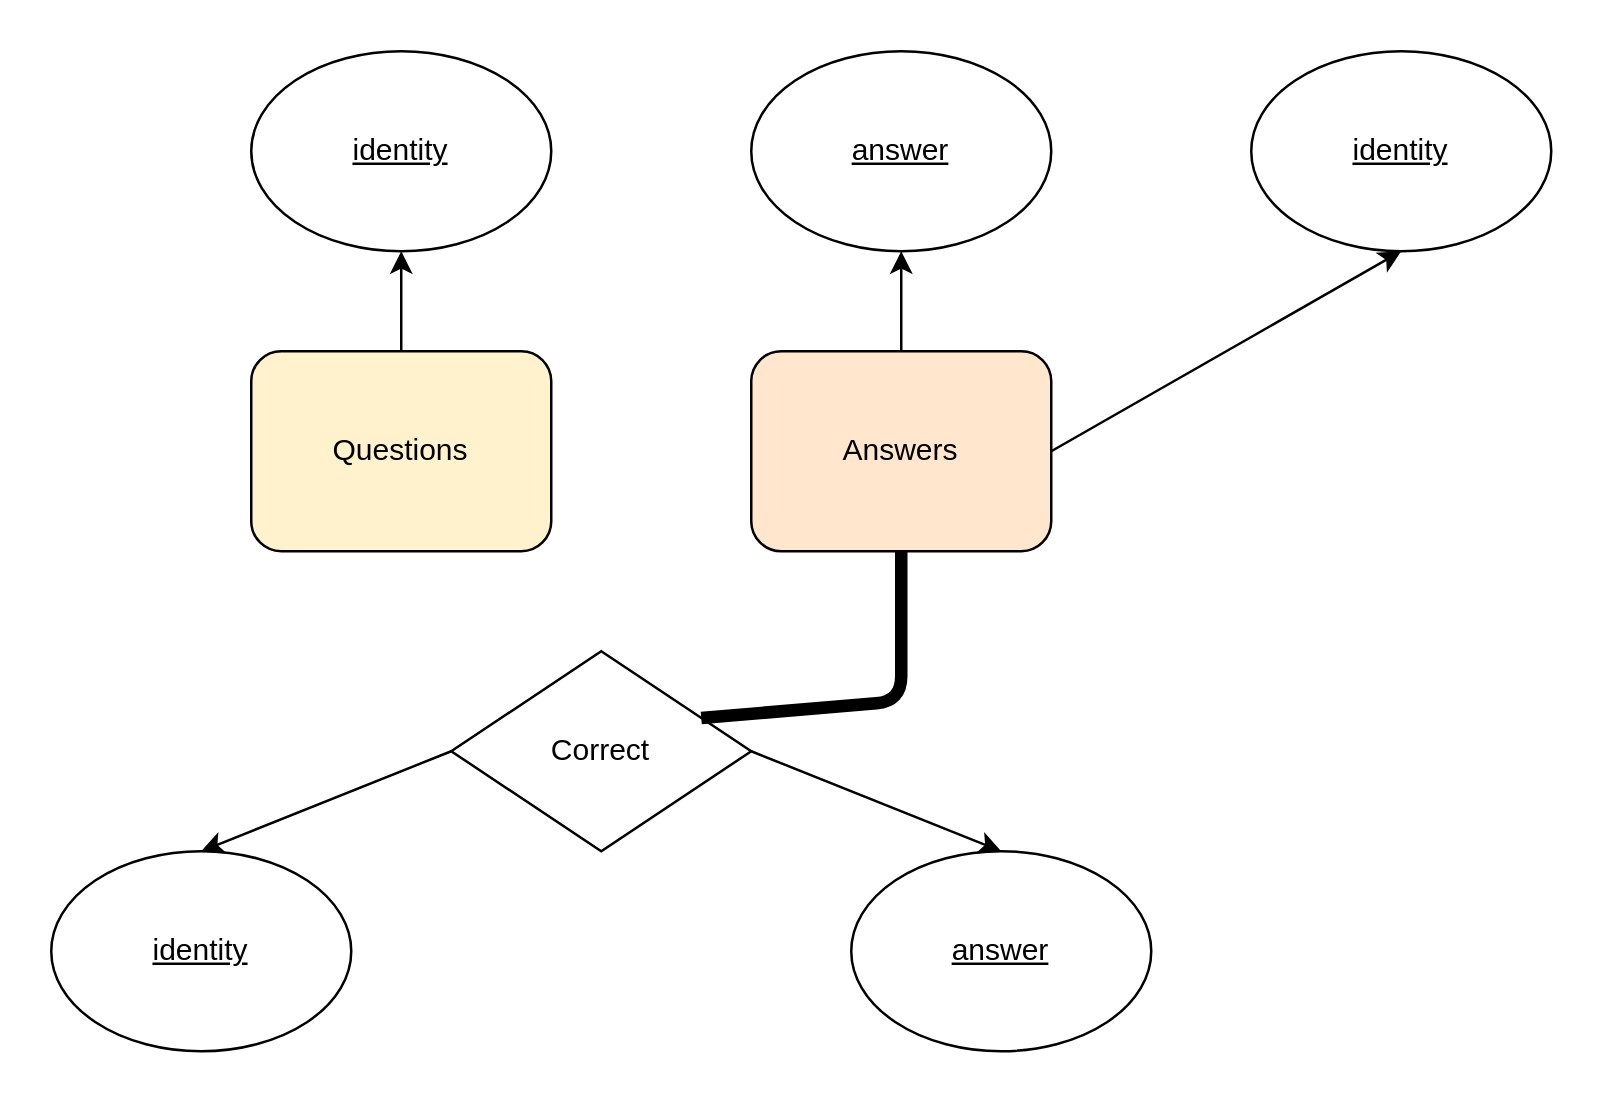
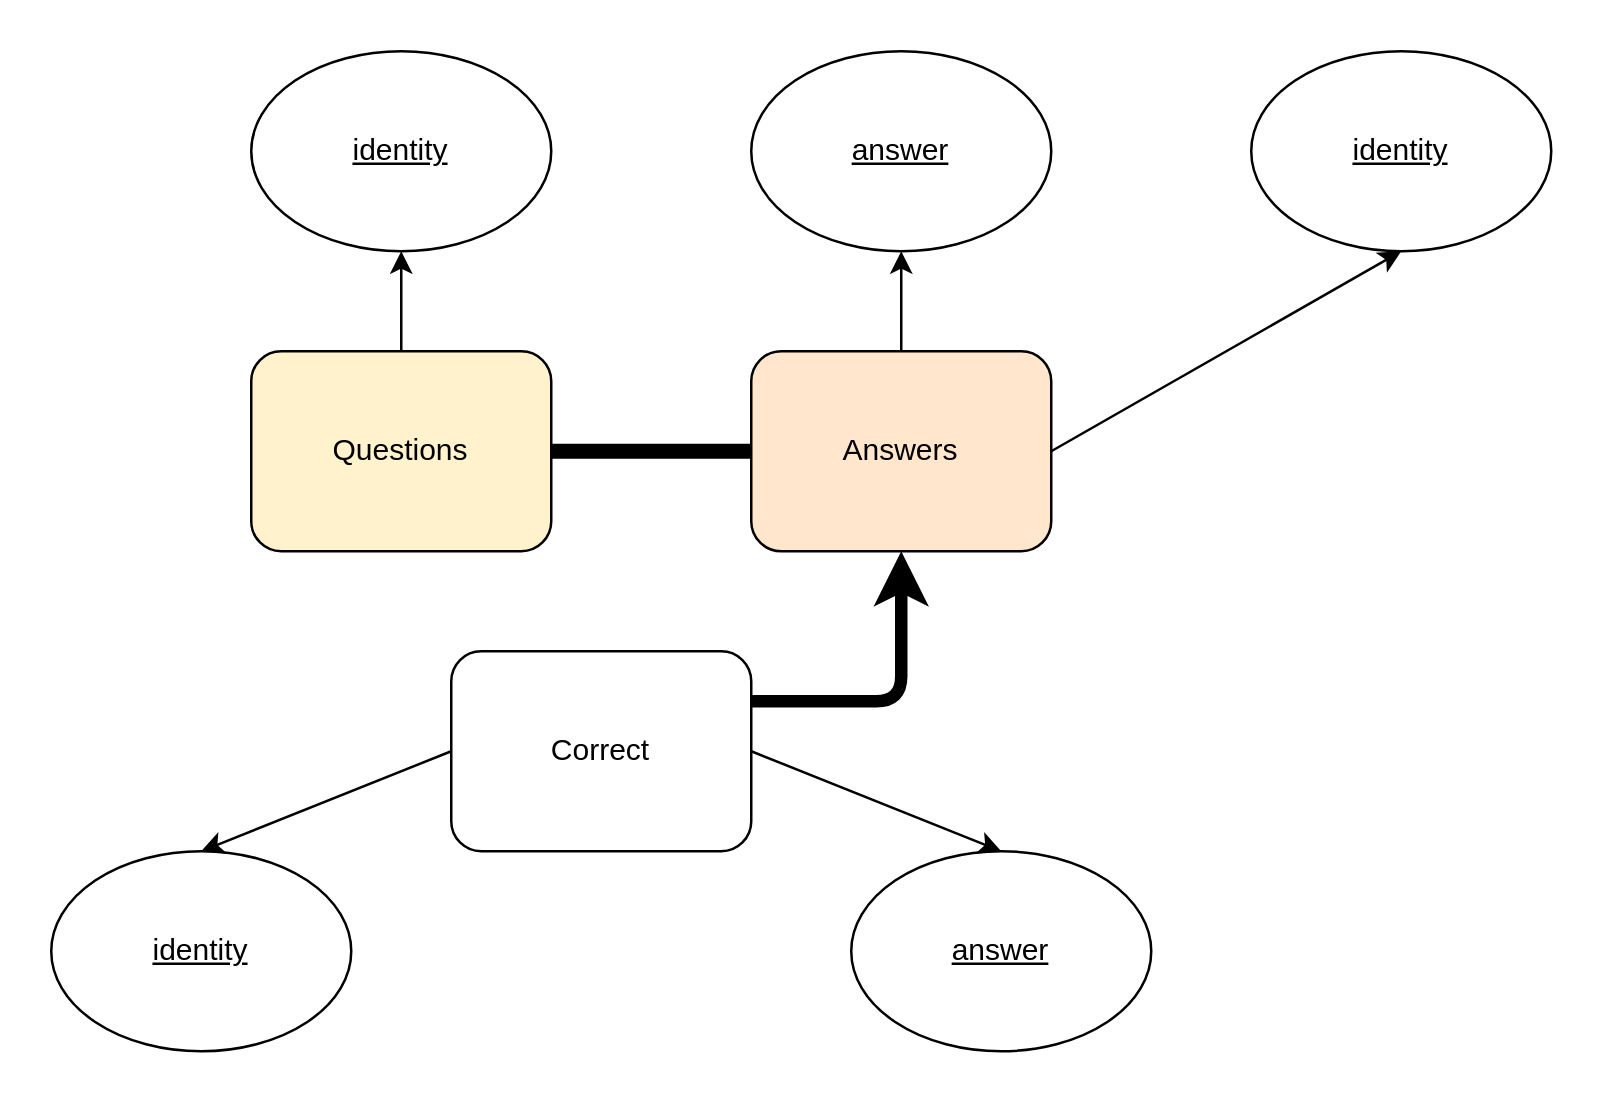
  <mxCell id="0" />
  <mxCell id="1" parent="0" />
  <mxCell id="2" value="Questions" style="rounded=1;whiteSpace=wrap;html=1;fillColor=#fff2cc;" vertex="1" parent="1"><mxGeometry x="100" y="140" width="120" height="80" as="geometry" /></mxCell>
  <mxCell id="3" value="&lt;u&gt;identity&lt;/u&gt;" style="ellipse;whiteSpace=wrap;html=1;" vertex="1" parent="1"><mxGeometry x="100" y="20" width="120" height="80" as="geometry" /></mxCell>
  <mxCell id="4" value="" style="endArrow=classic;html=1;entryX=0.5;entryY=1;entryDx=0;entryDy=0;exitX=0.5;exitY=0;exitDx=0;exitDy=0;" edge="1" parent="1" source="2" target="3"><mxGeometry width="50" height="50" relative="1" as="geometry"><mxPoint x="250" y="350" as="sourcePoint" /><mxPoint x="300" y="300" as="targetPoint" /></mxGeometry></mxCell>
  <mxCell id="5" value="Answers" style="rounded=1;whiteSpace=wrap;html=1;fillColor=#ffe6cc;" vertex="1" parent="1"><mxGeometry x="300" y="140" width="120" height="80" as="geometry" /></mxCell>
  <mxCell id="6" value="&lt;u&gt;answer&lt;/u&gt;" style="ellipse;whiteSpace=wrap;html=1;" vertex="1" parent="1"><mxGeometry x="300" y="20" width="120" height="80" as="geometry" /></mxCell>
  <mxCell id="7" value="" style="endArrow=classic;html=1;entryX=0.5;entryY=1;entryDx=0;entryDy=0;exitX=0.5;exitY=0;exitDx=0;exitDy=0;" edge="1" parent="1" source="5" target="6"><mxGeometry width="50" height="50" relative="1" as="geometry"><mxPoint x="250" y="350" as="sourcePoint" /><mxPoint x="300" y="300" as="targetPoint" /></mxGeometry></mxCell>
  <mxCell id="8" value="&lt;u&gt;identity&lt;/u&gt;" style="ellipse;whiteSpace=wrap;html=1;" vertex="1" parent="1"><mxGeometry x="500" y="20" width="120" height="80" as="geometry" /></mxCell>
  <mxCell id="9" value="" style="endArrow=classic;html=1;entryX=0.5;entryY=1;entryDx=0;entryDy=0;exitX=1;exitY=0.5;exitDx=0;exitDy=0;" edge="1" parent="1" source="5" target="8"><mxGeometry width="50" height="50" relative="1" as="geometry"><mxPoint x="250" y="350" as="sourcePoint" /><mxPoint x="300" y="300" as="targetPoint" /></mxGeometry></mxCell>
- <mxCell id="10" value="Correct" style="rhombus;whiteSpace=wrap;html=1;" vertex="1" parent="1"><mxGeometry x="180" y="260" width="120" height="80" as="geometry" /></mxCell>
+ <mxCell id="10" value="Correct" style="rounded=1;whiteSpace=wrap;html=1;" vertex="1" parent="1"><mxGeometry x="180" y="260" width="120" height="80" as="geometry" /></mxCell>
  <mxCell id="11" value="&lt;u&gt;identity&lt;/u&gt;" style="ellipse;whiteSpace=wrap;html=1;" vertex="1" parent="1"><mxGeometry x="20" y="340" width="120" height="80" as="geometry" /></mxCell>
  <mxCell id="12" value="&lt;u&gt;answer&lt;/u&gt;" style="ellipse;whiteSpace=wrap;html=1;" vertex="1" parent="1"><mxGeometry x="340" y="340" width="120" height="80" as="geometry" /></mxCell>
  <mxCell id="13" value="" style="endArrow=classic;html=1;exitX=0;exitY=0.5;exitDx=0;exitDy=0;entryX=0.5;entryY=0;entryDx=0;entryDy=0;" edge="1" parent="1" source="10" target="11"><mxGeometry width="50" height="50" relative="1" as="geometry"><mxPoint x="250" y="350" as="sourcePoint" /><mxPoint x="300" y="300" as="targetPoint" /></mxGeometry></mxCell>
  <mxCell id="14" value="" style="endArrow=classic;html=1;exitX=1;exitY=0.5;exitDx=0;exitDy=0;entryX=0.5;entryY=0;entryDx=0;entryDy=0;" edge="1" parent="1" source="10" target="12"><mxGeometry width="50" height="50" relative="1" as="geometry"><mxPoint x="250" y="350" as="sourcePoint" /><mxPoint x="300" y="300" as="targetPoint" /></mxGeometry></mxCell>
- <mxCell id="16" value="" style="endArrow=none;html=1;entryX=0.5;entryY=1;entryDx=0;entryDy=0;exitX=1;exitY=0.25;exitDx=0;exitDy=0;strokeWidth=5;" edge="1" parent="1" source="10" target="5"><mxGeometry width="50" height="50" relative="1" as="geometry"><mxPoint x="250" y="270" as="sourcePoint" /><mxPoint x="300" y="220" as="targetPoint" /><Array as="points"><mxPoint x="360" y="280" /></Array></mxGeometry></mxCell>
+ <mxCell id="15" value="" style="endArrow=none;html=1;exitX=1;exitY=0.5;exitDx=0;exitDy=0;entryX=0;entryY=0.5;entryDx=0;entryDy=0;strokeWidth=6;" edge="1" parent="1" source="2" target="5"><mxGeometry width="50" height="50" relative="1" as="geometry"><mxPoint x="250" y="270" as="sourcePoint" /><mxPoint x="300" y="220" as="targetPoint" /></mxGeometry></mxCell>
+ <mxCell id="16" value="" style="endArrow=classic;html=1;entryX=0.5;entryY=1;entryDx=0;entryDy=0;exitX=1;exitY=0.25;exitDx=0;exitDy=0;strokeWidth=5;" edge="1" parent="1" source="10" target="5"><mxGeometry width="50" height="50" relative="1" as="geometry"><mxPoint x="250" y="270" as="sourcePoint" /><mxPoint x="300" y="220" as="targetPoint" /><Array as="points"><mxPoint x="360" y="280" /></Array></mxGeometry></mxCell>
